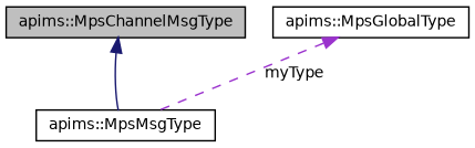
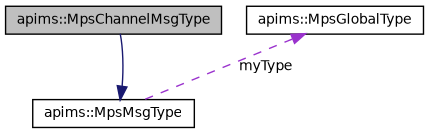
  digraph {
    node [color=black fillcolor=white fontname=Helvetica fontsize=10 shape=record style=filled]
    edge [dir=back fontname=Helvetica fontsize=10 labelfontname=Helvetica labelfontsize=10]
    n1 [fillcolor=grey75 fontcolor=black height=0.2 label="apims::MpsChannelMsgType" width=0.4]
    n2 [height=0.2 label="apims::MpsMsgType" width=0.4]
    n3 [height=0.2 label="apims::MpsGlobalType" width=0.4]
-   n1 -> n2 [color=midnightblue style=solid]
+   n2 -> n1 [color=midnightblue style=solid]
    n3 -> n2 [color=darkorchid3 label=myType style=dashed]
  }
